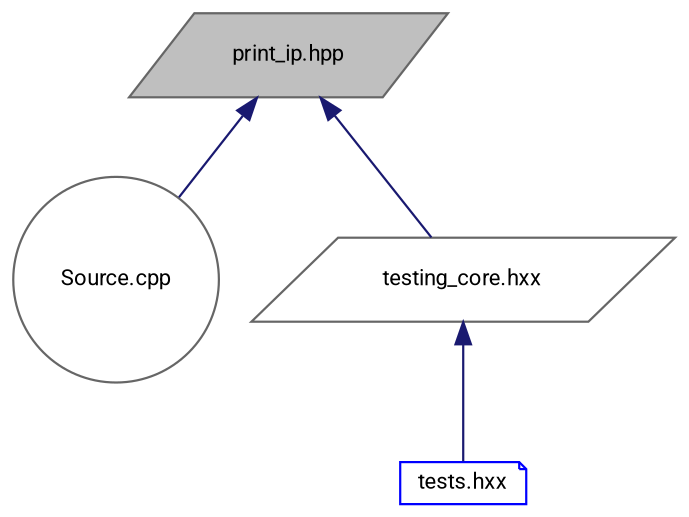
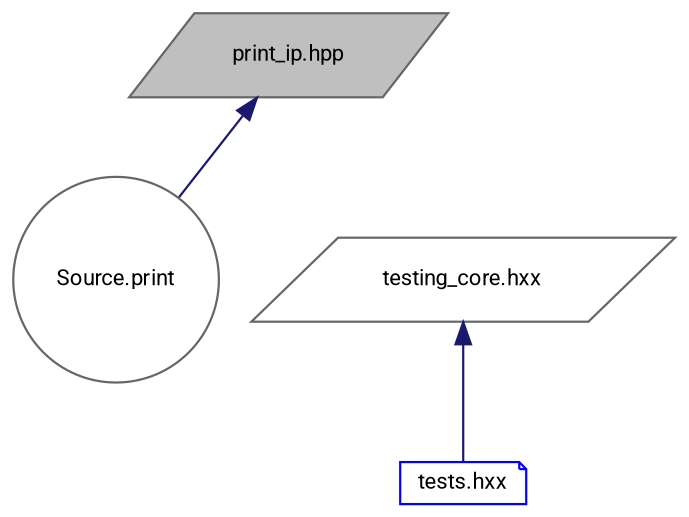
  digraph {
    fontname=Roboto
    node [color=gray40 fillcolor=white fontname=Roboto fontsize=10 shape=parallelogram style=filled]
    edge [color=midnightblue dir=back fontname=Roboto fontsize=10 labelfontname=Helvetica labelfontsize=10 style=solid]
    n1 [fillcolor=grey75 fontcolor=black height=0.2 label="print_ip.hpp" width=0.4]
-   n2 [height=0.2 label="Source.cpp" shape=circle width=0.4]
+   n2 [height=0.2 label="Source.print" shape=circle width=0.4]
    n3 [height=0.2 label="testing_core.hxx" width=0.4]
    n4 [color=blue height=0.2 label="tests.hxx" shape=note width=0.4]
    n1 -> n2
-   n1 -> n3
    n3 -> n4
  }
